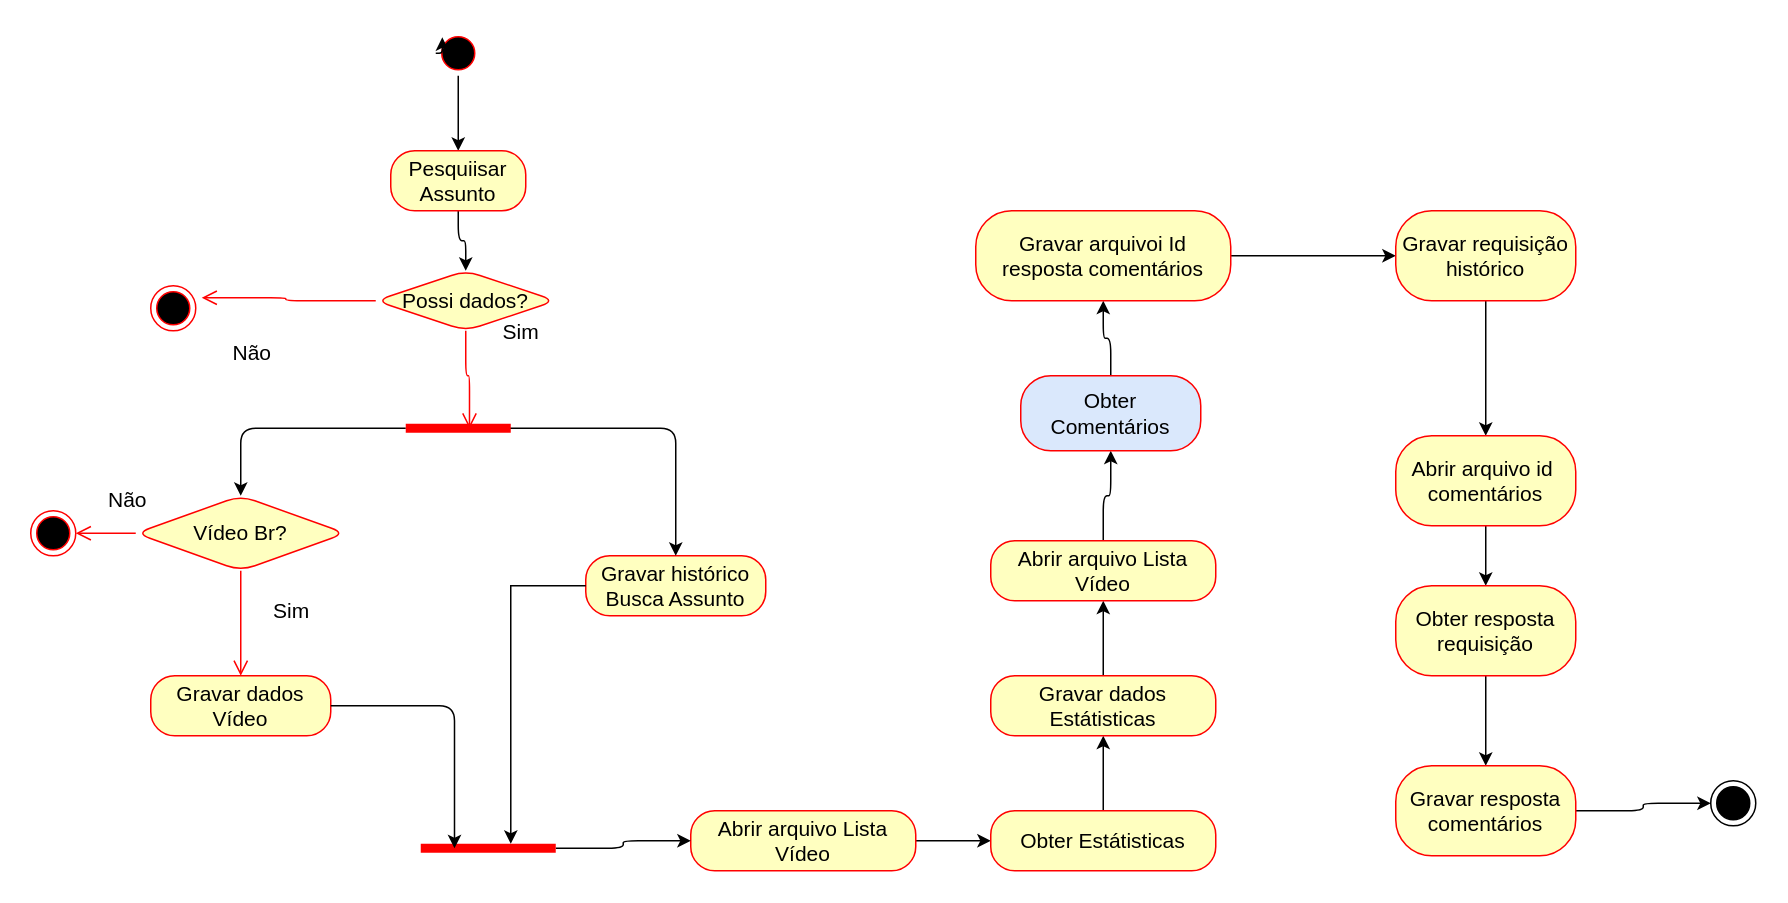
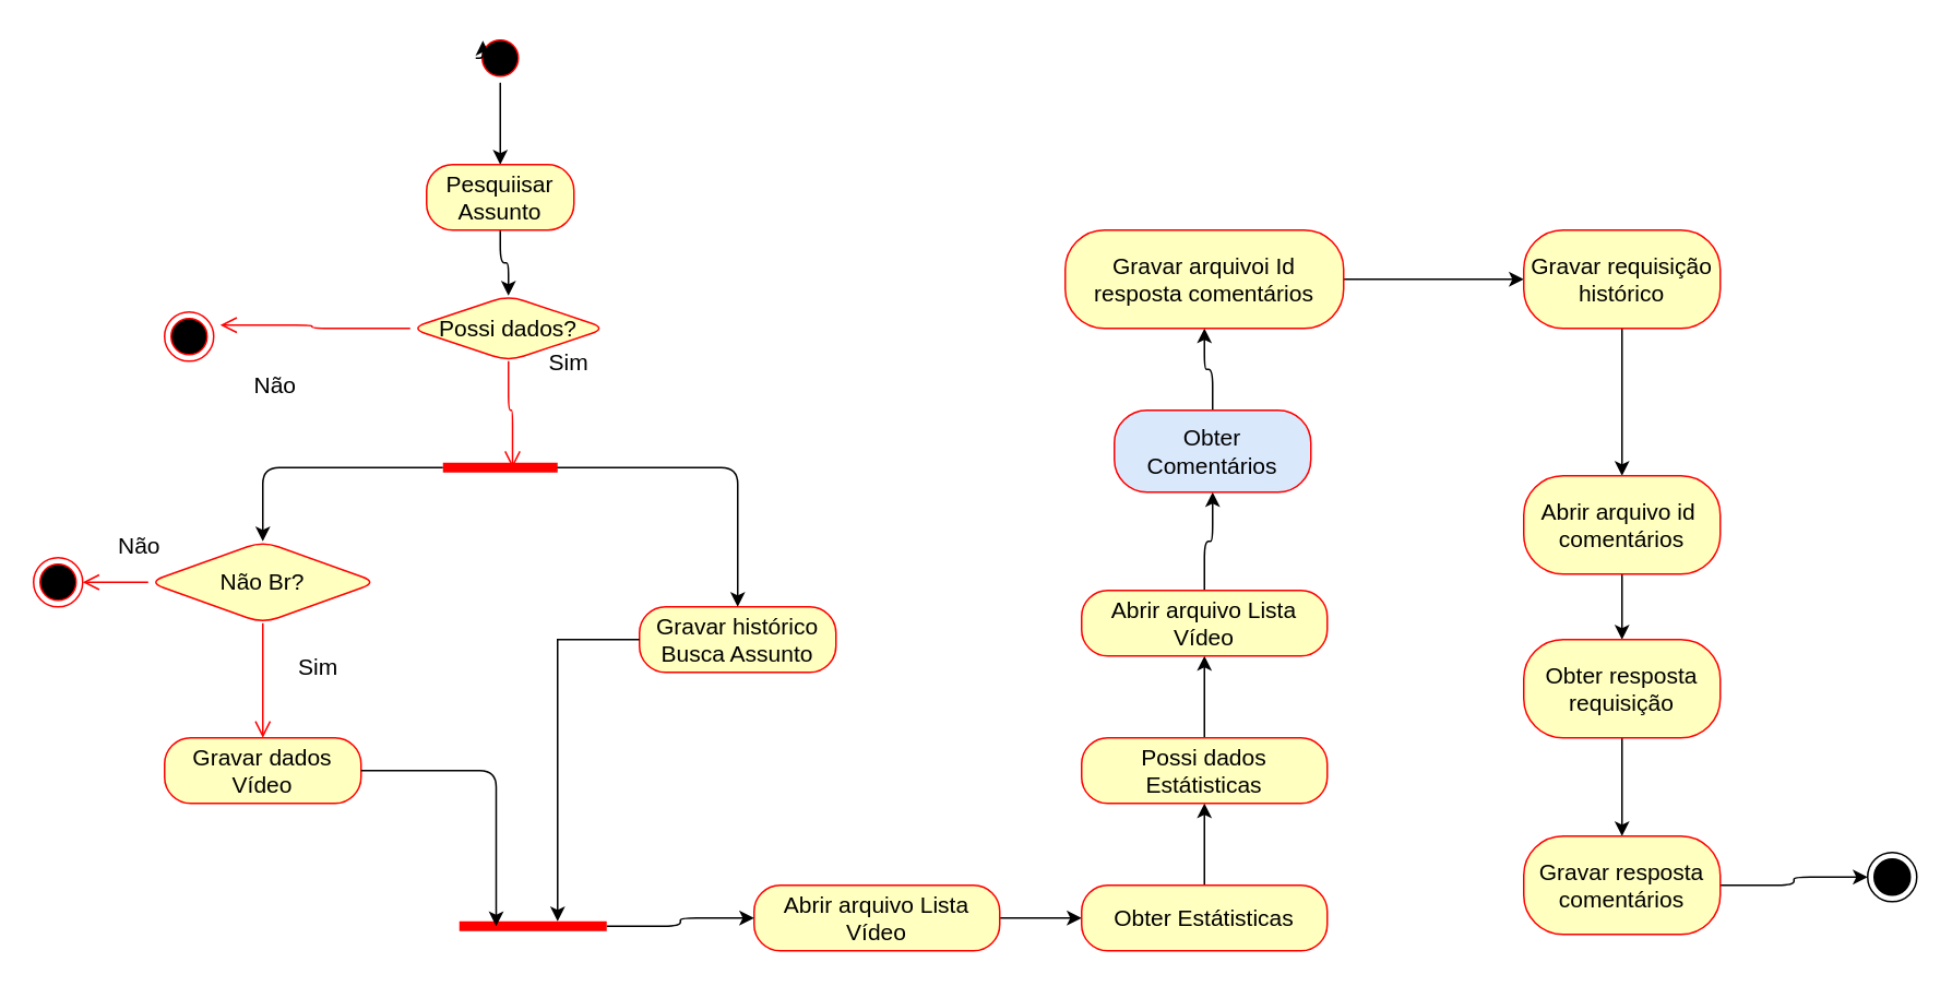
  <mxCell id="0" />
  <mxCell id="1" parent="0" />
  <mxCell id="2" style="edgeStyle=orthogonalEdgeStyle;rounded=1;orthogonalLoop=1;jettySize=auto;html=1;fontSize=14;" parent="1" source="3" target="5" edge="1"><mxGeometry relative="1" as="geometry" /></mxCell>
  <mxCell id="3" value="" style="ellipse;html=1;shape=startState;fillColor=#000000;strokeColor=#ff0000;fontSize=14;rounded=1;" parent="1" vertex="1"><mxGeometry x="290" y="20" width="30" height="30" as="geometry" /></mxCell>
  <mxCell id="4" value="" style="edgeStyle=orthogonalEdgeStyle;rounded=1;orthogonalLoop=1;jettySize=auto;html=1;fontSize=14;" parent="1" source="5" target="22" edge="1"><mxGeometry relative="1" as="geometry" /></mxCell>
  <mxCell id="5" value="Pesquiisar Assunto" style="rounded=1;whiteSpace=wrap;html=1;arcSize=40;fontColor=#000000;fillColor=#ffffc0;strokeColor=#ff0000;fontSize=14;" parent="1" vertex="1"><mxGeometry x="260" y="100" width="90" height="40" as="geometry" /></mxCell>
- <mxCell id="6" value="Vídeo Br?" style="rhombus;whiteSpace=wrap;html=1;fontColor=#000000;fillColor=#ffffc0;strokeColor=#ff0000;fontSize=14;rounded=1;" parent="1" vertex="1"><mxGeometry x="90" y="330" width="140" height="50" as="geometry" /></mxCell>
+ <mxCell id="6" value="Não Br?" style="rhombus;whiteSpace=wrap;html=1;fontColor=#000000;fillColor=#ffffc0;strokeColor=#ff0000;fontSize=14;rounded=1;" parent="1" vertex="1"><mxGeometry x="90" y="330" width="140" height="50" as="geometry" /></mxCell>
  <mxCell id="7" value="Não" style="edgeStyle=orthogonalEdgeStyle;html=1;align=left;verticalAlign=bottom;endArrow=open;endSize=8;strokeColor=#ff0000;rounded=1;fontSize=14;" parent="1" source="6" target="11" edge="1"><mxGeometry x="-1" y="-97" relative="1" as="geometry"><mxPoint x="677.5" y="200" as="targetPoint" /><mxPoint x="7" y="-36" as="offset" /></mxGeometry></mxCell>
  <mxCell id="8" value="Sim" style="edgeStyle=orthogonalEdgeStyle;html=1;align=left;verticalAlign=top;endArrow=open;endSize=8;strokeColor=#ff0000;rounded=1;fontSize=14;" parent="1" source="6" target="10" edge="1"><mxGeometry x="-1" y="97" relative="1" as="geometry"><mxPoint x="110.62" y="564.5" as="targetPoint" /><mxPoint x="90" y="-60" as="offset" /></mxGeometry></mxCell>
  <mxCell id="9" value="Gravar histórico Busca Assunto" style="rounded=1;whiteSpace=wrap;html=1;arcSize=40;fontColor=#000000;fillColor=#ffffc0;strokeColor=#ff0000;fontSize=14;" parent="1" vertex="1"><mxGeometry x="390" y="370" width="120" height="40" as="geometry" /></mxCell>
  <mxCell id="10" value="" style="ellipse;html=1;shape=endState;fillColor=#000000;strokeColor=#ff0000;fontSize=14;rounded=1;" parent="1" vertex="1"><mxGeometry x="20" y="340" width="30" height="30" as="geometry" /></mxCell>
  <mxCell id="11" value="Gravar dados Vídeo" style="rounded=1;whiteSpace=wrap;html=1;arcSize=40;fontColor=#000000;fillColor=#ffffc0;strokeColor=#ff0000;fontSize=14;" parent="1" vertex="1"><mxGeometry x="100" y="450" width="120" height="40" as="geometry" /></mxCell>
  <mxCell id="12" style="edgeStyle=orthogonalEdgeStyle;rounded=1;orthogonalLoop=1;jettySize=auto;html=1;exitX=0;exitY=0.5;exitDx=0;exitDy=0;entryX=0;entryY=0;entryDx=0;entryDy=0;fontSize=14;" parent="1" source="3" target="3" edge="1"><mxGeometry relative="1" as="geometry" /></mxCell>
  <mxCell id="13" style="edgeStyle=orthogonalEdgeStyle;rounded=1;orthogonalLoop=1;jettySize=auto;html=1;fontSize=14;" parent="1" source="14" target="21" edge="1"><mxGeometry relative="1" as="geometry" /></mxCell>
  <mxCell id="14" value="Abrir arquivo Lista Vídeo" style="rounded=1;whiteSpace=wrap;html=1;arcSize=40;fontColor=#000000;fillColor=#ffffc0;strokeColor=#ff0000;fontSize=14;" parent="1" vertex="1"><mxGeometry x="460" y="540" width="150" height="40" as="geometry" /></mxCell>
  <mxCell id="15" value="" style="edgeStyle=orthogonalEdgeStyle;rounded=1;orthogonalLoop=1;jettySize=auto;html=1;fontSize=14;" parent="1" source="16" target="14" edge="1"><mxGeometry relative="1" as="geometry" /></mxCell>
  <mxCell id="16" value="" style="shape=line;html=1;strokeWidth=6;strokeColor=#ff0000;rotation=0;fontSize=14;rounded=1;" parent="1" vertex="1"><mxGeometry x="280" y="560" width="90" height="10" as="geometry" /></mxCell>
  <mxCell id="17" style="edgeStyle=orthogonalEdgeStyle;rounded=1;orthogonalLoop=1;jettySize=auto;html=1;entryX=0.5;entryY=0;entryDx=0;entryDy=0;fontSize=14;" parent="1" source="19" target="6" edge="1"><mxGeometry relative="1" as="geometry" /></mxCell>
  <mxCell id="18" style="edgeStyle=orthogonalEdgeStyle;rounded=1;orthogonalLoop=1;jettySize=auto;html=1;exitX=0.75;exitY=0.5;exitDx=0;exitDy=0;exitPerimeter=0;fontSize=14;" parent="1" source="19" target="9" edge="1"><mxGeometry relative="1" as="geometry" /></mxCell>
  <mxCell id="19" value="" style="shape=line;html=1;strokeWidth=6;strokeColor=#ff0000;rotation=0;fontSize=14;rounded=1;" parent="1" vertex="1"><mxGeometry x="270" y="280" width="70" height="10" as="geometry" /></mxCell>
  <mxCell id="20" style="edgeStyle=orthogonalEdgeStyle;rounded=1;orthogonalLoop=1;jettySize=auto;html=1;fontSize=14;" parent="1" source="21" target="27" edge="1"><mxGeometry relative="1" as="geometry" /></mxCell>
  <mxCell id="21" value="Obter Estátisticas" style="rounded=1;whiteSpace=wrap;html=1;arcSize=40;fontColor=#000000;fillColor=#ffffc0;strokeColor=#ff0000;fontSize=14;" parent="1" vertex="1"><mxGeometry x="660" y="540" width="150" height="40" as="geometry" /></mxCell>
  <mxCell id="22" value="Possi dados?" style="rhombus;whiteSpace=wrap;html=1;fontColor=#000000;fillColor=#ffffc0;strokeColor=#ff0000;fontSize=14;rounded=1;" parent="1" vertex="1"><mxGeometry x="250" y="180" width="120" height="40" as="geometry" /></mxCell>
  <mxCell id="23" value="Sim" style="edgeStyle=orthogonalEdgeStyle;html=1;align=left;verticalAlign=bottom;endArrow=open;endSize=8;strokeColor=#ff0000;rounded=1;entryX=0.607;entryY=0.519;entryDx=0;entryDy=0;entryPerimeter=0;fontSize=14;" parent="1" source="22" target="19" edge="1"><mxGeometry x="-0.646" y="23" relative="1" as="geometry"><mxPoint x="710" y="230" as="targetPoint" /><mxPoint as="offset" /></mxGeometry></mxCell>
  <mxCell id="24" value="Não" style="edgeStyle=orthogonalEdgeStyle;html=1;align=left;verticalAlign=top;endArrow=open;endSize=8;strokeColor=#ff0000;rounded=1;entryX=1.133;entryY=0.267;entryDx=0;entryDy=0;entryPerimeter=0;fontSize=14;" parent="1" source="22" target="25" edge="1"><mxGeometry x="0.67" y="22" relative="1" as="geometry"><mxPoint x="325" y="300" as="targetPoint" /><mxPoint as="offset" /></mxGeometry></mxCell>
  <mxCell id="25" value="" style="ellipse;html=1;shape=endState;fillColor=#000000;strokeColor=#ff0000;fontSize=14;rounded=1;" parent="1" vertex="1"><mxGeometry x="100" y="190" width="30" height="30" as="geometry" /></mxCell>
  <mxCell id="26" value="" style="edgeStyle=orthogonalEdgeStyle;rounded=1;orthogonalLoop=1;jettySize=auto;html=1;fontSize=14;" parent="1" source="27" target="29" edge="1"><mxGeometry relative="1" as="geometry" /></mxCell>
- <mxCell id="27" value="Gravar dados Estátisticas" style="rounded=1;whiteSpace=wrap;html=1;arcSize=40;fontColor=#000000;fillColor=#ffffc0;strokeColor=#ff0000;fontSize=14;" parent="1" vertex="1"><mxGeometry x="660" y="450" width="150" height="40" as="geometry" /></mxCell>
+ <mxCell id="27" value="Possi dados Estátisticas" style="rounded=1;whiteSpace=wrap;html=1;arcSize=40;fontColor=#000000;fillColor=#ffffc0;strokeColor=#ff0000;fontSize=14;" parent="1" vertex="1"><mxGeometry x="660" y="450" width="150" height="40" as="geometry" /></mxCell>
  <mxCell id="28" value="" style="edgeStyle=orthogonalEdgeStyle;rounded=1;orthogonalLoop=1;jettySize=auto;html=1;fontSize=14;" parent="1" source="29" target="31" edge="1"><mxGeometry relative="1" as="geometry" /></mxCell>
  <mxCell id="29" value="Abrir arquivo Lista Vídeo" style="rounded=1;whiteSpace=wrap;html=1;arcSize=40;fontColor=#000000;fillColor=#ffffc0;strokeColor=#ff0000;fontSize=14;" parent="1" vertex="1"><mxGeometry x="660" y="360" width="150" height="40" as="geometry" /></mxCell>
  <mxCell id="30" value="" style="edgeStyle=orthogonalEdgeStyle;rounded=1;orthogonalLoop=1;jettySize=auto;html=1;fontSize=14;" parent="1" source="31" target="33" edge="1"><mxGeometry relative="1" as="geometry"><mxPoint x="942.5" y="220" as="targetPoint" /></mxGeometry></mxCell>
  <mxCell id="31" value="Obter Comentários" style="whiteSpace=wrap;html=1;fillColor=#dae8fc;strokeColor=#ff0000;fontColor=#000000;rounded=1;arcSize=40;fontSize=14;" parent="1" vertex="1"><mxGeometry x="680" y="250" width="120" height="50" as="geometry" /></mxCell>
  <mxCell id="32" value="" style="edgeStyle=orthogonalEdgeStyle;rounded=1;orthogonalLoop=1;jettySize=auto;html=1;fontSize=14;" parent="1" source="33" target="36" edge="1"><mxGeometry relative="1" as="geometry" /></mxCell>
  <mxCell id="33" value="Gravar arquivoi Id resposta comentários" style="rounded=1;whiteSpace=wrap;html=1;fillColor=#ffffc0;strokeColor=#ff0000;fontColor=#000000;arcSize=40;fontSize=14;" parent="1" vertex="1"><mxGeometry x="650" y="140" width="170" height="60" as="geometry" /></mxCell>
  <mxCell id="34" style="edgeStyle=orthogonalEdgeStyle;rounded=1;orthogonalLoop=1;jettySize=auto;html=1;entryX=0.25;entryY=0.5;entryDx=0;entryDy=0;entryPerimeter=0;fontSize=14;" parent="1" source="11" target="16" edge="1"><mxGeometry relative="1" as="geometry" /></mxCell>
  <mxCell id="35" value="" style="edgeStyle=orthogonalEdgeStyle;rounded=1;orthogonalLoop=1;jettySize=auto;html=1;fontSize=14;" parent="1" source="36" target="38" edge="1"><mxGeometry relative="1" as="geometry" /></mxCell>
  <mxCell id="36" value="Gravar requisição histórico" style="rounded=1;whiteSpace=wrap;html=1;fillColor=#ffffc0;strokeColor=#ff0000;fontColor=#000000;arcSize=40;fontSize=14;" parent="1" vertex="1"><mxGeometry x="930" y="140" width="120" height="60" as="geometry" /></mxCell>
  <mxCell id="37" style="edgeStyle=orthogonalEdgeStyle;rounded=1;orthogonalLoop=1;jettySize=auto;html=1;fontSize=14;" parent="1" source="38" target="40" edge="1"><mxGeometry relative="1" as="geometry" /></mxCell>
  <mxCell id="38" value="Abrir arquivo id&amp;nbsp; comentários" style="rounded=1;whiteSpace=wrap;html=1;fillColor=#ffffc0;strokeColor=#ff0000;fontColor=#000000;arcSize=40;fontSize=14;" parent="1" vertex="1"><mxGeometry x="930" y="290" width="120" height="60" as="geometry" /></mxCell>
  <mxCell id="39" style="edgeStyle=orthogonalEdgeStyle;rounded=1;orthogonalLoop=1;jettySize=auto;html=1;fontSize=14;" parent="1" source="40" target="42" edge="1"><mxGeometry relative="1" as="geometry" /></mxCell>
  <mxCell id="40" value="Obter resposta requisição" style="rounded=1;whiteSpace=wrap;html=1;fillColor=#ffffc0;strokeColor=#ff0000;fontColor=#000000;arcSize=40;fontSize=14;" parent="1" vertex="1"><mxGeometry x="930" y="390" width="120" height="60" as="geometry" /></mxCell>
  <mxCell id="41" style="edgeStyle=orthogonalEdgeStyle;rounded=1;orthogonalLoop=1;jettySize=auto;html=1;" parent="1" source="42" target="43" edge="1"><mxGeometry relative="1" as="geometry"><mxPoint x="1170" y="535" as="targetPoint" /></mxGeometry></mxCell>
  <mxCell id="42" value="Gravar resposta comentários" style="rounded=1;whiteSpace=wrap;html=1;fillColor=#ffffc0;strokeColor=#ff0000;fontColor=#000000;arcSize=40;fontSize=14;" parent="1" vertex="1"><mxGeometry x="930" y="510" width="120" height="60" as="geometry" /></mxCell>
  <mxCell id="43" value="" style="ellipse;html=1;shape=endState;fillColor=strokeColor;rounded=1;" parent="1" vertex="1"><mxGeometry x="1140" y="520" width="30" height="30" as="geometry" /></mxCell>
  <mxCell id="44" style="edgeStyle=orthogonalEdgeStyle;rounded=0;orthogonalLoop=1;jettySize=auto;html=1;entryX=0.667;entryY=0.2;entryDx=0;entryDy=0;entryPerimeter=0;" edge="1" parent="1" source="9" target="16"><mxGeometry relative="1" as="geometry" /></mxCell>
